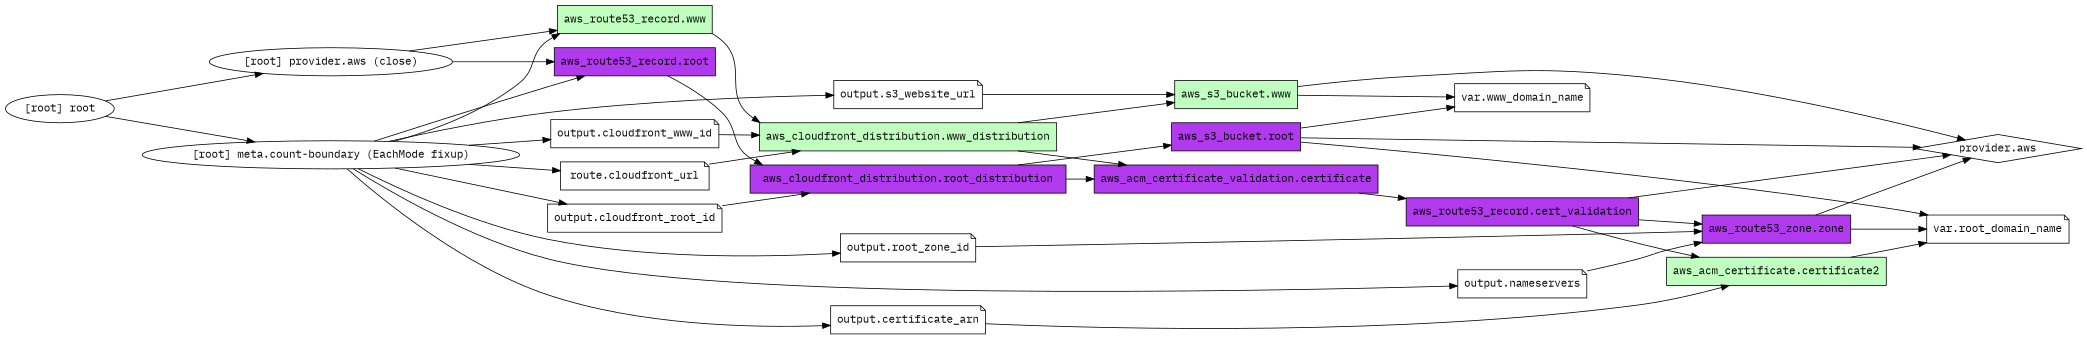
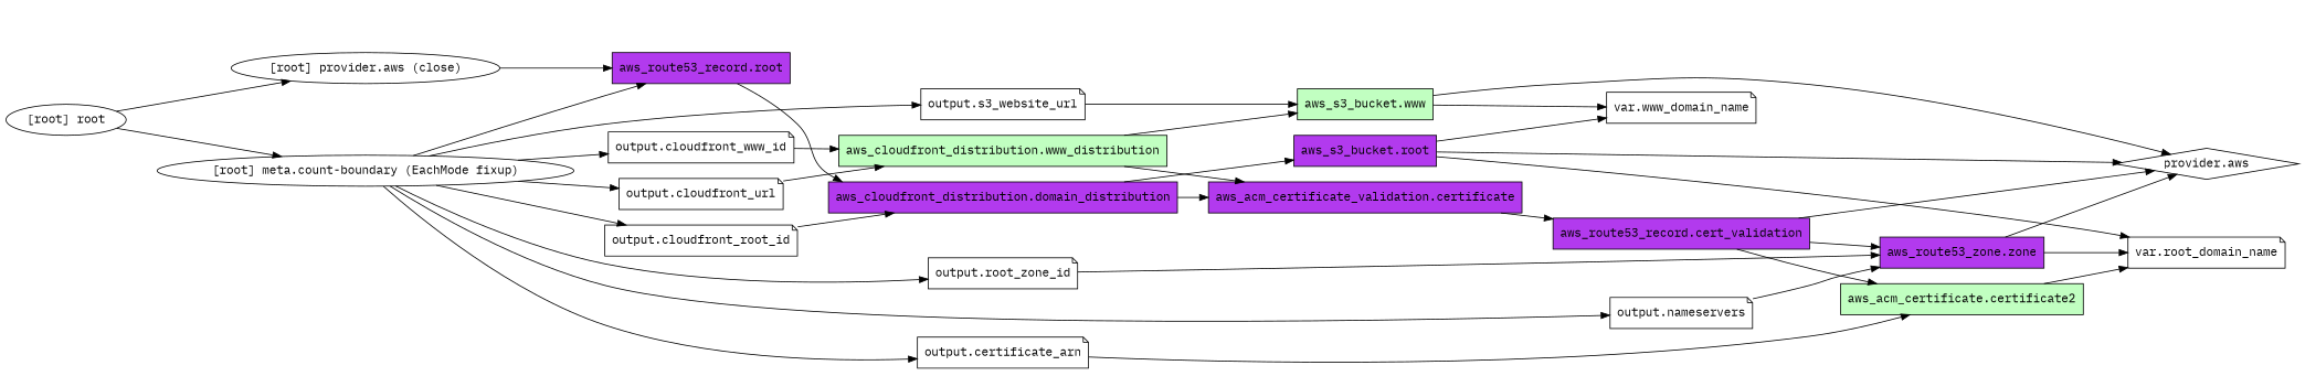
  digraph {
    compound=true
    fontname="IBM Plex Mono"
    newrank=true
    rankdir=LR
    node [fontname="IBM Plex Mono" shape=box]
    edge [fontname="IBM Plex Mono"]
    n1 [fillcolor=darkseagreen1 label="aws_acm_certificate.certificate2" style=filled]
    n2 [label="provider.aws" shape=diamond]
    n3 [label="var.root_domain_name" shape=note]
    n4 [fillcolor=darkorchid2 label="aws_acm_certificate_validation.certificate" style=filled]
    n5 [fillcolor=darkorchid2 label="aws_route53_record.cert_validation" style=filled]
-   n6 [fillcolor=darkorchid2 label="aws_cloudfront_distribution.root_distribution" style=filled]
+   n6 [fillcolor=darkorchid2 label="aws_cloudfront_distribution.domain_distribution" style=filled]
    n7 [fillcolor=darkorchid2 label="aws_s3_bucket.root" style=filled]
    n8 [fillcolor=darkseagreen1 label="aws_cloudfront_distribution.www_distribution" style=filled]
    n9 [fillcolor=darkseagreen1 label="aws_s3_bucket.www" style=filled]
    n10 [fillcolor=darkorchid2 label="aws_route53_zone.zone" style=filled]
    n11 [fillcolor=darkorchid2 label="aws_route53_record.root" style=filled]
-   n12 [fillcolor=darkseagreen1 label="aws_route53_record.www" style=filled]
    n13 [label="var.www_domain_name" shape=note]
    n14 [label="output.certificate_arn" shape=note]
    n15 [label="output.cloudfront_root_id" shape=note]
-   n16 [label="route.cloudfront_url" shape=note]
+   n16 [label="output.cloudfront_url" shape=note]
    n17 [label="output.cloudfront_www_id" shape=note]
    n18 [label="output.nameservers" shape=note]
    n19 [label="output.root_zone_id" shape=note]
    n20 [label="output.s3_website_url" shape=note]
    "[root] meta.count-boundary (EachMode fixup)" [shape=""]
    "[root] provider.aws (close)" [shape=""]
    "[root] root" [shape=""]
    subgraph sub_1 {
      n1
      n2
      n3
      n4
      n5
      n6
      n7
      n8
      n9
      n10
      n11
-     n12
      n13
      n14
      n15
      n16
      n17
      n18
      n19
      n20
      "[root] meta.count-boundary (EachMode fixup)"
      "[root] provider.aws (close)"
      "[root] root"
    }
    n1 -> n3
    n4 -> n5
    n5 -> n1
    n5 -> n2
    n5 -> n10
    n6 -> n4
    n6 -> n7
    n7 -> n2
    n7 -> n3
    n7 -> n13
    n8 -> n4
    n8 -> n9
    n9 -> n2
    n9 -> n13
    n10 -> n2
    n10 -> n3
    n11 -> n6
-   n12 -> n8
    n14 -> n1
    n15 -> n6
    n16 -> n8
    n17 -> n8
    n18 -> n10
    n19 -> n10
    n20 -> n9
    "[root] meta.count-boundary (EachMode fixup)" -> n11
-   "[root] meta.count-boundary (EachMode fixup)" -> n12
    "[root] meta.count-boundary (EachMode fixup)" -> n14
    "[root] meta.count-boundary (EachMode fixup)" -> n15
    "[root] meta.count-boundary (EachMode fixup)" -> n16
    "[root] meta.count-boundary (EachMode fixup)" -> n17
    "[root] meta.count-boundary (EachMode fixup)" -> n18
    "[root] meta.count-boundary (EachMode fixup)" -> n19
    "[root] meta.count-boundary (EachMode fixup)" -> n20
    "[root] provider.aws (close)" -> n11
-   "[root] provider.aws (close)" -> n12
    "[root] root" -> "[root] meta.count-boundary (EachMode fixup)"
    "[root] root" -> "[root] provider.aws (close)"
  }
